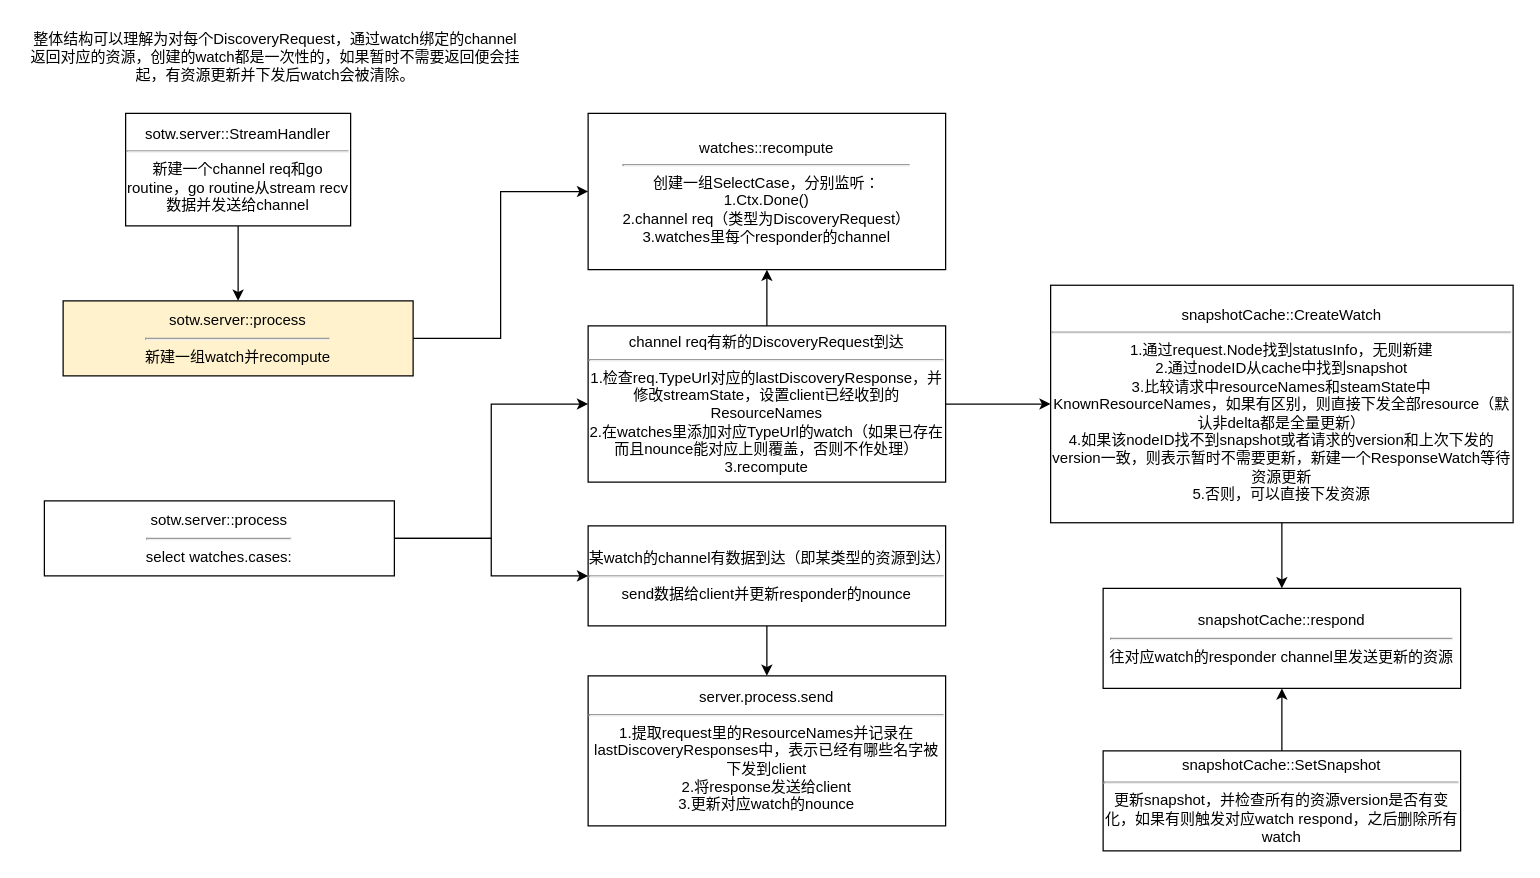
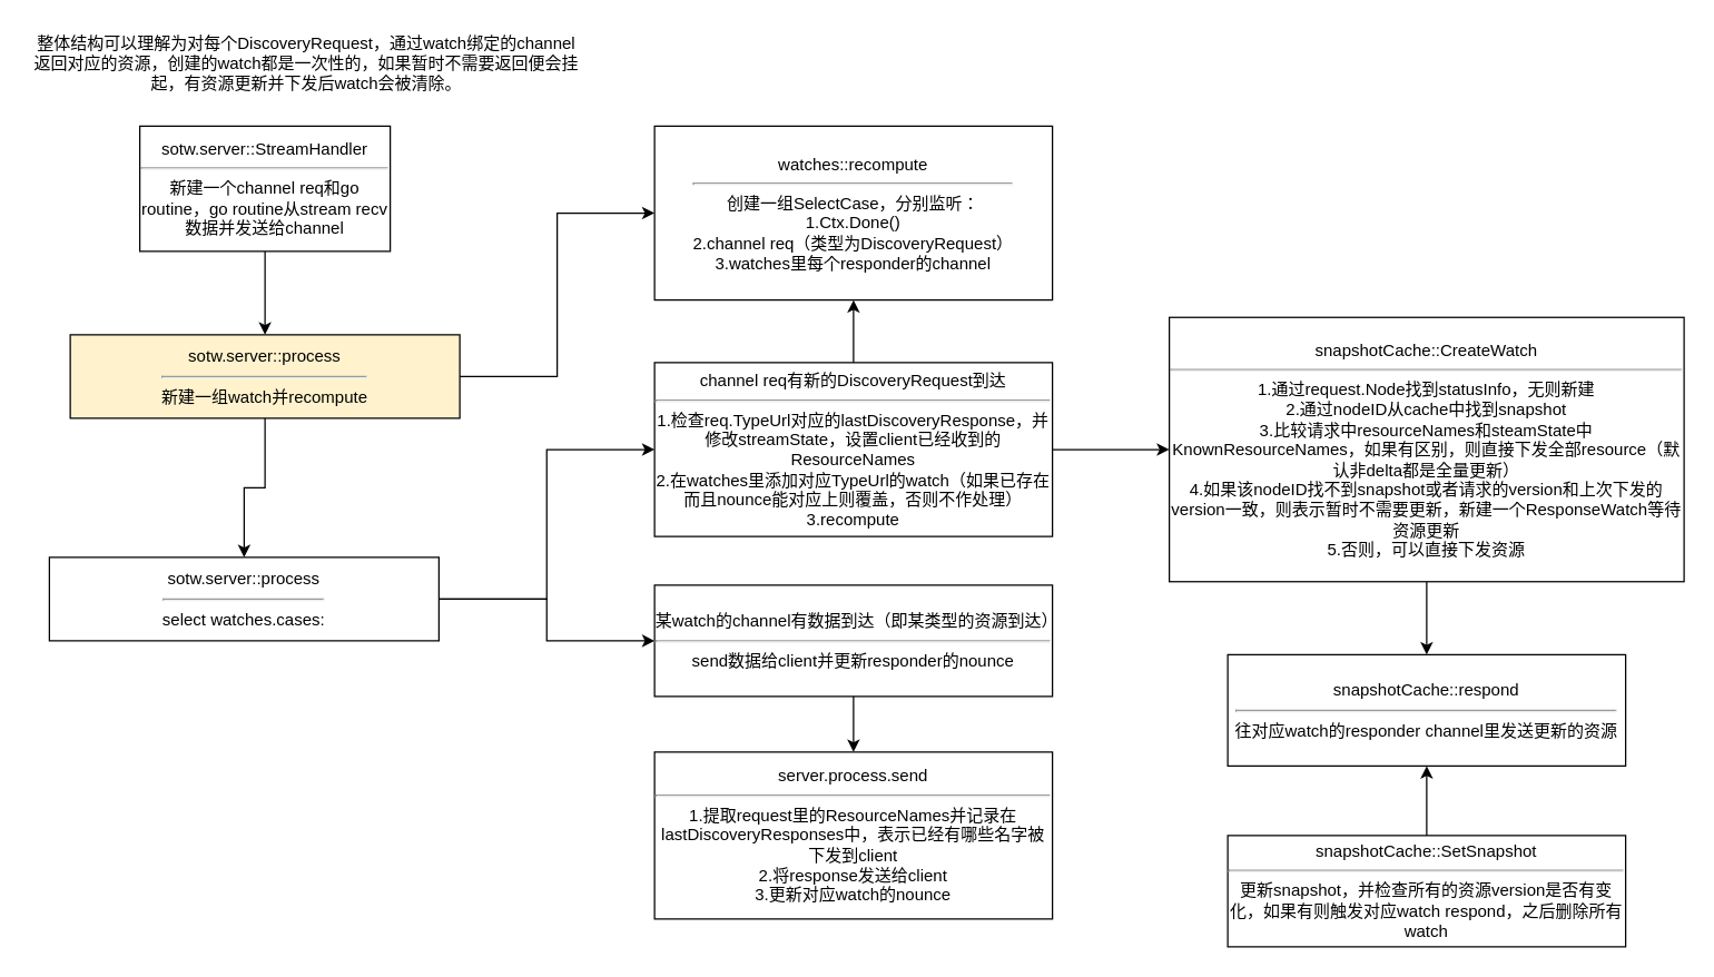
  <mxCell id="0" />
  <mxCell id="1" parent="0" />
  <mxCell id="2" style="edgeStyle=orthogonalEdgeStyle;rounded=0;orthogonalLoop=1;jettySize=auto;html=1;exitX=0.5;exitY=1;exitDx=0;exitDy=0;entryX=0.5;entryY=0;entryDx=0;entryDy=0;" edge="1" parent="1" source="3" target="6"><mxGeometry relative="1" as="geometry" /></mxCell>
  <mxCell id="3" value="sotw.server::StreamHandler&lt;hr&gt;新建一个channel req和go routine，go routine从stream recv数据并发送给channel" style="rounded=0;whiteSpace=wrap;html=1;" vertex="1" parent="1"><mxGeometry x="100" y="90" width="180" height="90" as="geometry" /></mxCell>
  <mxCell id="4" style="edgeStyle=orthogonalEdgeStyle;rounded=0;orthogonalLoop=1;jettySize=auto;html=1;exitX=1;exitY=0.5;exitDx=0;exitDy=0;entryX=0;entryY=0.5;entryDx=0;entryDy=0;" edge="1" parent="1" source="6" target="7"><mxGeometry relative="1" as="geometry" /></mxCell>
+ <mxCell id="5" value="" style="edgeStyle=orthogonalEdgeStyle;rounded=0;orthogonalLoop=1;jettySize=auto;html=1;" edge="1" parent="1" source="6" target="10"><mxGeometry relative="1" as="geometry" /></mxCell>
  <mxCell id="6" value="sotw.server::process&lt;hr&gt;新建一组watch并recompute&lt;br&gt;" style="rounded=0;whiteSpace=wrap;html=1;fillColor=#fff2cc;" vertex="1" parent="1"><mxGeometry x="50" y="240" width="280" height="60" as="geometry" /></mxCell>
  <mxCell id="7" value="watches::recompute&lt;hr&gt;创建一组SelectCase，分别监听：&lt;br&gt;1.Ctx.Done()&lt;br&gt;2.channel req（类型为DiscoveryRequest）&lt;br&gt;3.watches里每个responder的channel" style="rounded=0;whiteSpace=wrap;html=1;" vertex="1" parent="1"><mxGeometry x="470" y="90" width="286" height="125" as="geometry" /></mxCell>
  <mxCell id="8" style="edgeStyle=orthogonalEdgeStyle;rounded=0;orthogonalLoop=1;jettySize=auto;html=1;exitX=1;exitY=0.5;exitDx=0;exitDy=0;entryX=0;entryY=0.5;entryDx=0;entryDy=0;" edge="1" parent="1" source="10" target="13"><mxGeometry relative="1" as="geometry" /></mxCell>
  <mxCell id="9" style="edgeStyle=orthogonalEdgeStyle;rounded=0;orthogonalLoop=1;jettySize=auto;html=1;exitX=1;exitY=0.5;exitDx=0;exitDy=0;entryX=0;entryY=0.5;entryDx=0;entryDy=0;" edge="1" parent="1" source="10" target="15"><mxGeometry relative="1" as="geometry" /></mxCell>
  <mxCell id="10" value="sotw.server::process&lt;hr&gt;select watches.cases:" style="whiteSpace=wrap;html=1;rounded=0;" vertex="1" parent="1"><mxGeometry x="35" y="400" width="280" height="60" as="geometry" /></mxCell>
  <mxCell id="11" value="" style="edgeStyle=orthogonalEdgeStyle;rounded=0;orthogonalLoop=1;jettySize=auto;html=1;" edge="1" parent="1" source="13" target="7"><mxGeometry relative="1" as="geometry" /></mxCell>
  <mxCell id="12" style="edgeStyle=orthogonalEdgeStyle;rounded=0;orthogonalLoop=1;jettySize=auto;html=1;exitX=1;exitY=0.5;exitDx=0;exitDy=0;entryX=0;entryY=0.5;entryDx=0;entryDy=0;" edge="1" parent="1" source="13" target="18"><mxGeometry relative="1" as="geometry" /></mxCell>
  <mxCell id="13" value="channel req有新的DiscoveryRequest到达&lt;hr&gt;1.检查req.TypeUrl对应的lastDiscoveryResponse，并修改streamState，设置client已经收到的ResourceNames&lt;br&gt;2.在watches里添加对应TypeUrl的watch（如果已存在而且nounce能对应上则覆盖，否则不作处理）&lt;br&gt;3.recompute" style="rounded=0;whiteSpace=wrap;html=1;" vertex="1" parent="1"><mxGeometry x="470" y="260" width="286" height="125" as="geometry" /></mxCell>
  <mxCell id="14" value="" style="edgeStyle=orthogonalEdgeStyle;rounded=0;orthogonalLoop=1;jettySize=auto;html=1;" edge="1" parent="1" source="15" target="16"><mxGeometry relative="1" as="geometry" /></mxCell>
  <mxCell id="15" value="某watch的channel有数据到达（即某类型的资源到达）&lt;hr&gt;send数据给client并更新responder的nounce" style="rounded=0;whiteSpace=wrap;html=1;" vertex="1" parent="1"><mxGeometry x="470" y="420" width="286" height="80" as="geometry" /></mxCell>
  <mxCell id="16" value="server.process.send&lt;hr&gt;1.提取request里的ResourceNames并记录在lastDiscoveryResponses中，表示已经有哪些名字被下发到client&lt;br&gt;2.将response发送给client&lt;br&gt;3.更新对应watch的nounce" style="rounded=0;whiteSpace=wrap;html=1;" vertex="1" parent="1"><mxGeometry x="470" y="540" width="286" height="120" as="geometry" /></mxCell>
  <mxCell id="17" value="" style="edgeStyle=orthogonalEdgeStyle;rounded=0;orthogonalLoop=1;jettySize=auto;html=1;" edge="1" parent="1" source="18" target="20"><mxGeometry relative="1" as="geometry" /></mxCell>
  <mxCell id="18" value="snapshotCache::CreateWatch&lt;hr&gt;1.通过request.Node找到statusInfo，无则新建&lt;br&gt;2.通过nodeID从cache中找到snapshot&lt;br&gt;3.比较请求中resourceNames和steamState中KnownResourceNames，如果有区别，则直接下发全部resource（默认非delta都是全量更新）&lt;br&gt;4.如果该nodeID找不到snapshot或者请求的version和上次下发的version一致，则表示暂时不需要更新，新建一个ResponseWatch等待资源更新&lt;br&gt;5.否则，可以直接下发资源" style="rounded=0;whiteSpace=wrap;html=1;" vertex="1" parent="1"><mxGeometry x="840" y="227.5" width="370" height="190" as="geometry" /></mxCell>
  <mxCell id="19" value="&lt;span&gt;整体结构可以理解为对每个DiscoveryRequest，通过watch绑定的channel返回对应的资源，创建的watch都是一次性的，如果暂时不需要返回便会挂起，有资源更新并下发后watch会被清除。&lt;/span&gt;" style="text;html=1;strokeColor=none;fillColor=none;align=center;verticalAlign=middle;whiteSpace=wrap;rounded=0;" vertex="1" parent="1"><mxGeometry x="20" y="20" width="400" height="50" as="geometry" /></mxCell>
  <mxCell id="20" value="snapshotCache::respond&lt;hr&gt;往对应watch的responder channel里发送更新的资源" style="rounded=0;whiteSpace=wrap;html=1;" vertex="1" parent="1"><mxGeometry x="882" y="470" width="286" height="80" as="geometry" /></mxCell>
  <mxCell id="21" value="" style="edgeStyle=orthogonalEdgeStyle;rounded=0;orthogonalLoop=1;jettySize=auto;html=1;" edge="1" parent="1" source="22" target="20"><mxGeometry relative="1" as="geometry" /></mxCell>
  <mxCell id="22" value="snapshotCache::SetSnapshot&lt;hr&gt;更新snapshot，并检查所有的资源version是否有变化，如果有则触发对应watch respond，之后删除所有watch" style="rounded=0;whiteSpace=wrap;html=1;" vertex="1" parent="1"><mxGeometry x="882" y="600" width="286" height="80" as="geometry" /></mxCell>
